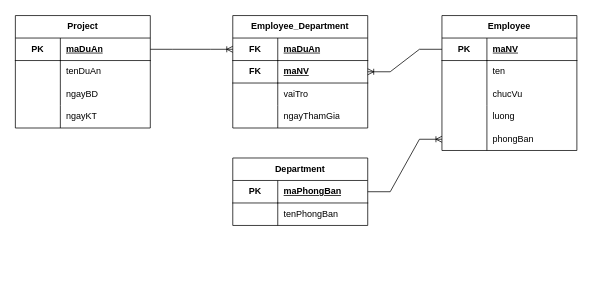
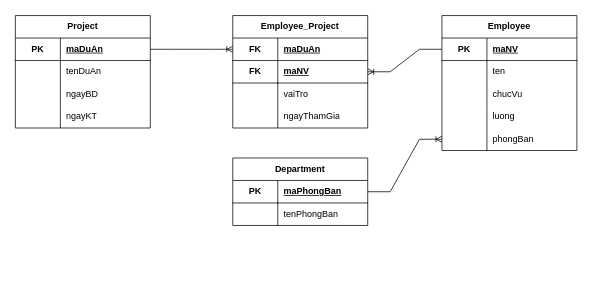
  <mxCell id="0" />
  <mxCell id="1" parent="0" />
  <mxCell id="2" value="Project" style="shape=table;startSize=30;container=1;collapsible=1;childLayout=tableLayout;fixedRows=1;rowLines=0;fontStyle=1;align=center;resizeLast=1;html=1;whiteSpace=wrap;" parent="1" vertex="1"><mxGeometry x="20" y="20" width="180" height="150" as="geometry" /></mxCell>
  <mxCell id="3" value="" style="shape=tableRow;horizontal=0;startSize=0;swimlaneHead=0;swimlaneBody=0;fillColor=none;collapsible=0;dropTarget=0;points=[[0,0.5],[1,0.5]];portConstraint=eastwest;top=0;left=0;right=0;bottom=0;html=1;" parent="2" vertex="1"><mxGeometry y="30" width="180" height="30" as="geometry" /></mxCell>
  <mxCell id="4" value="PK" style="shape=partialRectangle;connectable=0;fillColor=none;top=0;left=0;bottom=1;right=0;fontStyle=1;overflow=hidden;html=1;whiteSpace=wrap;" parent="3" vertex="1"><mxGeometry width="60" height="30" as="geometry"><mxRectangle width="60" height="30" as="alternateBounds" /></mxGeometry></mxCell>
  <mxCell id="5" value="maDuAn" style="shape=partialRectangle;connectable=0;fillColor=none;top=0;left=0;bottom=1;right=0;align=left;spacingLeft=6;fontStyle=5;overflow=hidden;html=1;whiteSpace=wrap;" parent="3" vertex="1"><mxGeometry x="60" width="120" height="30" as="geometry"><mxRectangle width="120" height="30" as="alternateBounds" /></mxGeometry></mxCell>
  <mxCell id="6" value="" style="shape=tableRow;horizontal=0;startSize=0;swimlaneHead=0;swimlaneBody=0;fillColor=none;collapsible=0;dropTarget=0;points=[[0,0.5],[1,0.5]];portConstraint=eastwest;top=0;left=0;right=0;bottom=0;html=1;" parent="2" vertex="1"><mxGeometry y="60" width="180" height="30" as="geometry" /></mxCell>
  <mxCell id="7" value="" style="shape=partialRectangle;connectable=0;fillColor=none;top=0;left=0;bottom=0;right=0;editable=1;overflow=hidden;html=1;whiteSpace=wrap;" parent="6" vertex="1"><mxGeometry width="60" height="30" as="geometry"><mxRectangle width="60" height="30" as="alternateBounds" /></mxGeometry></mxCell>
  <mxCell id="8" value="tenDuAn" style="shape=partialRectangle;connectable=0;fillColor=none;top=0;left=0;bottom=0;right=0;align=left;spacingLeft=6;overflow=hidden;html=1;whiteSpace=wrap;" parent="6" vertex="1"><mxGeometry x="60" width="120" height="30" as="geometry"><mxRectangle width="120" height="30" as="alternateBounds" /></mxGeometry></mxCell>
  <mxCell id="9" value="" style="shape=tableRow;horizontal=0;startSize=0;swimlaneHead=0;swimlaneBody=0;fillColor=none;collapsible=0;dropTarget=0;points=[[0,0.5],[1,0.5]];portConstraint=eastwest;top=0;left=0;right=0;bottom=0;html=1;" parent="2" vertex="1"><mxGeometry y="90" width="180" height="30" as="geometry" /></mxCell>
  <mxCell id="10" value="" style="shape=partialRectangle;connectable=0;fillColor=none;top=0;left=0;bottom=0;right=0;editable=1;overflow=hidden;html=1;whiteSpace=wrap;" parent="9" vertex="1"><mxGeometry width="60" height="30" as="geometry"><mxRectangle width="60" height="30" as="alternateBounds" /></mxGeometry></mxCell>
  <mxCell id="11" value="ngayBD" style="shape=partialRectangle;connectable=0;fillColor=none;top=0;left=0;bottom=0;right=0;align=left;spacingLeft=6;overflow=hidden;html=1;whiteSpace=wrap;" parent="9" vertex="1"><mxGeometry x="60" width="120" height="30" as="geometry"><mxRectangle width="120" height="30" as="alternateBounds" /></mxGeometry></mxCell>
  <mxCell id="12" style="shape=tableRow;horizontal=0;startSize=0;swimlaneHead=0;swimlaneBody=0;fillColor=none;collapsible=0;dropTarget=0;points=[[0,0.5],[1,0.5]];portConstraint=eastwest;top=0;left=0;right=0;bottom=0;html=1;" parent="2" vertex="1"><mxGeometry y="120" width="180" height="30" as="geometry" /></mxCell>
  <mxCell id="13" style="shape=partialRectangle;connectable=0;fillColor=none;top=0;left=0;bottom=0;right=0;editable=1;overflow=hidden;html=1;whiteSpace=wrap;" parent="12" vertex="1"><mxGeometry width="60" height="30" as="geometry"><mxRectangle width="60" height="30" as="alternateBounds" /></mxGeometry></mxCell>
  <mxCell id="14" value="ngayKT" style="shape=partialRectangle;connectable=0;fillColor=none;top=0;left=0;bottom=0;right=0;align=left;spacingLeft=6;overflow=hidden;html=1;whiteSpace=wrap;" parent="12" vertex="1"><mxGeometry x="60" width="120" height="30" as="geometry"><mxRectangle width="120" height="30" as="alternateBounds" /></mxGeometry></mxCell>
  <mxCell id="15" value="Employee" style="shape=table;startSize=30;container=1;collapsible=1;childLayout=tableLayout;fixedRows=1;rowLines=0;fontStyle=1;align=center;resizeLast=1;html=1;whiteSpace=wrap;" parent="1" vertex="1"><mxGeometry x="589" y="20" width="180" height="180" as="geometry" /></mxCell>
  <mxCell id="16" value="" style="shape=tableRow;horizontal=0;startSize=0;swimlaneHead=0;swimlaneBody=0;fillColor=none;collapsible=0;dropTarget=0;points=[[0,0.5],[1,0.5]];portConstraint=eastwest;top=0;left=0;right=0;bottom=0;html=1;" parent="15" vertex="1"><mxGeometry y="30" width="180" height="30" as="geometry" /></mxCell>
  <mxCell id="17" value="PK" style="shape=partialRectangle;connectable=0;fillColor=none;top=0;left=0;bottom=1;right=0;fontStyle=1;overflow=hidden;html=1;whiteSpace=wrap;" parent="16" vertex="1"><mxGeometry width="60" height="30" as="geometry"><mxRectangle width="60" height="30" as="alternateBounds" /></mxGeometry></mxCell>
  <mxCell id="18" value="maNV" style="shape=partialRectangle;connectable=0;fillColor=none;top=0;left=0;bottom=1;right=0;align=left;spacingLeft=6;fontStyle=5;overflow=hidden;html=1;whiteSpace=wrap;" parent="16" vertex="1"><mxGeometry x="60" width="120" height="30" as="geometry"><mxRectangle width="120" height="30" as="alternateBounds" /></mxGeometry></mxCell>
  <mxCell id="19" value="" style="shape=tableRow;horizontal=0;startSize=0;swimlaneHead=0;swimlaneBody=0;fillColor=none;collapsible=0;dropTarget=0;points=[[0,0.5],[1,0.5]];portConstraint=eastwest;top=0;left=0;right=0;bottom=0;html=1;" parent="15" vertex="1"><mxGeometry y="60" width="180" height="30" as="geometry" /></mxCell>
  <mxCell id="20" value="" style="shape=partialRectangle;connectable=0;fillColor=none;top=0;left=0;bottom=0;right=0;editable=1;overflow=hidden;html=1;whiteSpace=wrap;" parent="19" vertex="1"><mxGeometry width="60" height="30" as="geometry"><mxRectangle width="60" height="30" as="alternateBounds" /></mxGeometry></mxCell>
  <mxCell id="21" value="ten" style="shape=partialRectangle;connectable=0;fillColor=none;top=0;left=0;bottom=0;right=0;align=left;spacingLeft=6;overflow=hidden;html=1;whiteSpace=wrap;" parent="19" vertex="1"><mxGeometry x="60" width="120" height="30" as="geometry"><mxRectangle width="120" height="30" as="alternateBounds" /></mxGeometry></mxCell>
  <mxCell id="22" value="" style="shape=tableRow;horizontal=0;startSize=0;swimlaneHead=0;swimlaneBody=0;fillColor=none;collapsible=0;dropTarget=0;points=[[0,0.5],[1,0.5]];portConstraint=eastwest;top=0;left=0;right=0;bottom=0;html=1;" parent="15" vertex="1"><mxGeometry y="90" width="180" height="30" as="geometry" /></mxCell>
  <mxCell id="23" value="" style="shape=partialRectangle;connectable=0;fillColor=none;top=0;left=0;bottom=0;right=0;editable=1;overflow=hidden;html=1;whiteSpace=wrap;" parent="22" vertex="1"><mxGeometry width="60" height="30" as="geometry"><mxRectangle width="60" height="30" as="alternateBounds" /></mxGeometry></mxCell>
  <mxCell id="24" value="chucVu" style="shape=partialRectangle;connectable=0;fillColor=none;top=0;left=0;bottom=0;right=0;align=left;spacingLeft=6;overflow=hidden;html=1;whiteSpace=wrap;" parent="22" vertex="1"><mxGeometry x="60" width="120" height="30" as="geometry"><mxRectangle width="120" height="30" as="alternateBounds" /></mxGeometry></mxCell>
  <mxCell id="25" style="shape=tableRow;horizontal=0;startSize=0;swimlaneHead=0;swimlaneBody=0;fillColor=none;collapsible=0;dropTarget=0;points=[[0,0.5],[1,0.5]];portConstraint=eastwest;top=0;left=0;right=0;bottom=0;html=1;" vertex="1" parent="15"><mxGeometry y="120" width="180" height="30" as="geometry" /></mxCell>
  <mxCell id="26" style="shape=partialRectangle;connectable=0;fillColor=none;top=0;left=0;bottom=0;right=0;editable=1;overflow=hidden;html=1;whiteSpace=wrap;" vertex="1" parent="25"><mxGeometry width="60" height="30" as="geometry"><mxRectangle width="60" height="30" as="alternateBounds" /></mxGeometry></mxCell>
  <mxCell id="27" value="luong" style="shape=partialRectangle;connectable=0;fillColor=none;top=0;left=0;bottom=0;right=0;align=left;spacingLeft=6;overflow=hidden;html=1;whiteSpace=wrap;" vertex="1" parent="25"><mxGeometry x="60" width="120" height="30" as="geometry"><mxRectangle width="120" height="30" as="alternateBounds" /></mxGeometry></mxCell>
  <mxCell id="28" style="shape=tableRow;horizontal=0;startSize=0;swimlaneHead=0;swimlaneBody=0;fillColor=none;collapsible=0;dropTarget=0;points=[[0,0.5],[1,0.5]];portConstraint=eastwest;top=0;left=0;right=0;bottom=0;html=1;" parent="15" vertex="1"><mxGeometry y="150" width="180" height="30" as="geometry" /></mxCell>
  <mxCell id="29" style="shape=partialRectangle;connectable=0;fillColor=none;top=0;left=0;bottom=0;right=0;editable=1;overflow=hidden;html=1;whiteSpace=wrap;" parent="28" vertex="1"><mxGeometry width="60" height="30" as="geometry"><mxRectangle width="60" height="30" as="alternateBounds" /></mxGeometry></mxCell>
  <mxCell id="30" value="phongBan" style="shape=partialRectangle;connectable=0;fillColor=none;top=0;left=0;bottom=0;right=0;align=left;spacingLeft=6;overflow=hidden;html=1;whiteSpace=wrap;" parent="28" vertex="1"><mxGeometry x="60" width="120" height="30" as="geometry"><mxRectangle width="120" height="30" as="alternateBounds" /></mxGeometry></mxCell>
- <mxCell id="31" value="Employee_Department" style="shape=table;startSize=30;container=1;collapsible=1;childLayout=tableLayout;fixedRows=1;rowLines=0;fontStyle=1;align=center;resizeLast=1;html=1;whiteSpace=wrap;" parent="1" vertex="1"><mxGeometry x="310" y="20" width="180" height="150" as="geometry" /></mxCell>
+ <mxCell id="31" value="Employee_Project" style="shape=table;startSize=30;container=1;collapsible=1;childLayout=tableLayout;fixedRows=1;rowLines=0;fontStyle=1;align=center;resizeLast=1;html=1;whiteSpace=wrap;" parent="1" vertex="1"><mxGeometry x="310" y="20" width="180" height="150" as="geometry" /></mxCell>
  <mxCell id="32" value="" style="shape=tableRow;horizontal=0;startSize=0;swimlaneHead=0;swimlaneBody=0;fillColor=none;collapsible=0;dropTarget=0;points=[[0,0.5],[1,0.5]];portConstraint=eastwest;top=0;left=0;right=0;bottom=0;html=1;" parent="31" vertex="1"><mxGeometry y="30" width="180" height="30" as="geometry" /></mxCell>
  <mxCell id="33" value="FK" style="shape=partialRectangle;connectable=0;fillColor=none;top=0;left=0;bottom=1;right=0;editable=1;overflow=hidden;html=1;whiteSpace=wrap;fontStyle=1" parent="32" vertex="1"><mxGeometry width="60" height="30" as="geometry"><mxRectangle width="60" height="30" as="alternateBounds" /></mxGeometry></mxCell>
  <mxCell id="34" value="maDuAn" style="shape=partialRectangle;connectable=0;fillColor=none;top=0;left=0;bottom=1;right=0;align=left;spacingLeft=6;overflow=hidden;html=1;whiteSpace=wrap;fontStyle=5" parent="32" vertex="1"><mxGeometry x="60" width="120" height="30" as="geometry"><mxRectangle width="120" height="30" as="alternateBounds" /></mxGeometry></mxCell>
  <mxCell id="35" value="" style="shape=tableRow;horizontal=0;startSize=0;swimlaneHead=0;swimlaneBody=0;fillColor=none;collapsible=0;dropTarget=0;points=[[0,0.5],[1,0.5]];portConstraint=eastwest;top=0;left=0;right=0;bottom=0;html=1;" parent="31" vertex="1"><mxGeometry y="60" width="180" height="30" as="geometry" /></mxCell>
  <mxCell id="36" value="FK" style="shape=partialRectangle;connectable=0;fillColor=none;top=0;left=0;bottom=1;right=0;editable=1;overflow=hidden;html=1;whiteSpace=wrap;fontStyle=1" parent="35" vertex="1"><mxGeometry width="60" height="30" as="geometry"><mxRectangle width="60" height="30" as="alternateBounds" /></mxGeometry></mxCell>
  <mxCell id="37" value="maNV" style="shape=partialRectangle;connectable=0;fillColor=none;top=0;left=0;bottom=1;right=0;align=left;spacingLeft=6;overflow=hidden;html=1;whiteSpace=wrap;fontStyle=5" parent="35" vertex="1"><mxGeometry x="60" width="120" height="30" as="geometry"><mxRectangle width="120" height="30" as="alternateBounds" /></mxGeometry></mxCell>
  <mxCell id="38" style="shape=tableRow;horizontal=0;startSize=0;swimlaneHead=0;swimlaneBody=0;fillColor=none;collapsible=0;dropTarget=0;points=[[0,0.5],[1,0.5]];portConstraint=eastwest;top=0;left=0;right=0;bottom=0;html=1;" parent="31" vertex="1"><mxGeometry y="90" width="180" height="30" as="geometry" /></mxCell>
  <mxCell id="39" style="shape=partialRectangle;connectable=0;fillColor=none;top=0;left=0;bottom=0;right=0;editable=1;overflow=hidden;html=1;whiteSpace=wrap;" parent="38" vertex="1"><mxGeometry width="60" height="30" as="geometry"><mxRectangle width="60" height="30" as="alternateBounds" /></mxGeometry></mxCell>
  <mxCell id="40" value="vaiTro" style="shape=partialRectangle;connectable=0;fillColor=none;top=0;left=0;bottom=0;right=0;align=left;spacingLeft=6;overflow=hidden;html=1;whiteSpace=wrap;" parent="38" vertex="1"><mxGeometry x="60" width="120" height="30" as="geometry"><mxRectangle width="120" height="30" as="alternateBounds" /></mxGeometry></mxCell>
  <mxCell id="41" style="shape=tableRow;horizontal=0;startSize=0;swimlaneHead=0;swimlaneBody=0;fillColor=none;collapsible=0;dropTarget=0;points=[[0,0.5],[1,0.5]];portConstraint=eastwest;top=0;left=0;right=0;bottom=0;html=1;" vertex="1" parent="31"><mxGeometry y="120" width="180" height="30" as="geometry" /></mxCell>
  <mxCell id="42" style="shape=partialRectangle;connectable=0;fillColor=none;top=0;left=0;bottom=0;right=0;editable=1;overflow=hidden;html=1;whiteSpace=wrap;" vertex="1" parent="41"><mxGeometry width="60" height="30" as="geometry"><mxRectangle width="60" height="30" as="alternateBounds" /></mxGeometry></mxCell>
  <mxCell id="43" value="ngayThamGia" style="shape=partialRectangle;connectable=0;fillColor=none;top=0;left=0;bottom=0;right=0;align=left;spacingLeft=6;overflow=hidden;html=1;whiteSpace=wrap;" vertex="1" parent="41"><mxGeometry x="60" width="120" height="30" as="geometry"><mxRectangle width="120" height="30" as="alternateBounds" /></mxGeometry></mxCell>
  <mxCell id="44" value="" style="edgeStyle=entityRelationEdgeStyle;fontSize=12;html=1;endArrow=ERoneToMany;rounded=0;exitX=0;exitY=0.5;exitDx=0;exitDy=0;entryX=1;entryY=0.5;entryDx=0;entryDy=0;" parent="1" source="16" target="35" edge="1"><mxGeometry width="100" height="100" relative="1" as="geometry"><mxPoint x="320" y="220" as="sourcePoint" /><mxPoint x="420" y="120" as="targetPoint" /></mxGeometry></mxCell>
  <mxCell id="45" value="" style="edgeStyle=entityRelationEdgeStyle;fontSize=12;html=1;endArrow=ERoneToMany;rounded=0;exitX=1;exitY=0.5;exitDx=0;exitDy=0;entryX=0;entryY=0.5;entryDx=0;entryDy=0;" parent="1" source="3" target="32" edge="1"><mxGeometry width="100" height="100" relative="1" as="geometry"><mxPoint x="600" y="75" as="sourcePoint" /><mxPoint x="500" y="135" as="targetPoint" /><Array as="points"><mxPoint x="310" y="90" /></Array></mxGeometry></mxCell>
  <mxCell id="46" value="Department" style="shape=table;startSize=30;container=1;collapsible=1;childLayout=tableLayout;fixedRows=1;rowLines=0;fontStyle=1;align=center;resizeLast=1;html=1;whiteSpace=wrap;" vertex="1" parent="1"><mxGeometry x="310" y="210" width="180" height="90" as="geometry" /></mxCell>
  <mxCell id="47" value="" style="shape=tableRow;horizontal=0;startSize=0;swimlaneHead=0;swimlaneBody=0;fillColor=none;collapsible=0;dropTarget=0;points=[[0,0.5],[1,0.5]];portConstraint=eastwest;top=0;left=0;right=0;bottom=0;html=1;" vertex="1" parent="46"><mxGeometry y="30" width="180" height="30" as="geometry" /></mxCell>
  <mxCell id="48" value="PK" style="shape=partialRectangle;connectable=0;fillColor=none;top=0;left=0;bottom=1;right=0;fontStyle=1;overflow=hidden;html=1;whiteSpace=wrap;" vertex="1" parent="47"><mxGeometry width="60" height="30" as="geometry"><mxRectangle width="60" height="30" as="alternateBounds" /></mxGeometry></mxCell>
  <mxCell id="49" value="maPhongBan" style="shape=partialRectangle;connectable=0;fillColor=none;top=0;left=0;bottom=1;right=0;align=left;spacingLeft=6;fontStyle=5;overflow=hidden;html=1;whiteSpace=wrap;" vertex="1" parent="47"><mxGeometry x="60" width="120" height="30" as="geometry"><mxRectangle width="120" height="30" as="alternateBounds" /></mxGeometry></mxCell>
  <mxCell id="50" value="" style="shape=tableRow;horizontal=0;startSize=0;swimlaneHead=0;swimlaneBody=0;fillColor=none;collapsible=0;dropTarget=0;points=[[0,0.5],[1,0.5]];portConstraint=eastwest;top=0;left=0;right=0;bottom=0;html=1;" vertex="1" parent="46"><mxGeometry y="60" width="180" height="30" as="geometry" /></mxCell>
  <mxCell id="51" value="" style="shape=partialRectangle;connectable=0;fillColor=none;top=0;left=0;bottom=0;right=0;editable=1;overflow=hidden;html=1;whiteSpace=wrap;" vertex="1" parent="50"><mxGeometry width="60" height="30" as="geometry"><mxRectangle width="60" height="30" as="alternateBounds" /></mxGeometry></mxCell>
  <mxCell id="52" value="tenPhongBan" style="shape=partialRectangle;connectable=0;fillColor=none;top=0;left=0;bottom=0;right=0;align=left;spacingLeft=6;overflow=hidden;html=1;whiteSpace=wrap;" vertex="1" parent="50"><mxGeometry x="60" width="120" height="30" as="geometry"><mxRectangle width="120" height="30" as="alternateBounds" /></mxGeometry></mxCell>
  <mxCell id="53" value="" style="edgeStyle=entityRelationEdgeStyle;fontSize=12;html=1;endArrow=ERoneToMany;rounded=0;exitX=1;exitY=0.5;exitDx=0;exitDy=0;entryX=0;entryY=0.5;entryDx=0;entryDy=0;" edge="1" parent="1" source="47" target="28"><mxGeometry width="100" height="100" relative="1" as="geometry"><mxPoint x="619" y="220" as="sourcePoint" /><mxPoint x="520" y="250" as="targetPoint" /><Array as="points"><mxPoint x="590" y="355" /></Array></mxGeometry></mxCell>
